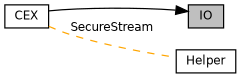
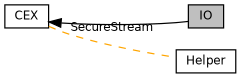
  digraph {
    rankdir=LR
    node [color=black fillcolor=white fontname=Helvetica fontsize=10 shape=box style=filled]
    edge [fontname=Helvetica fontsize=10 labelfontname=Helvetica labelfontsize=10 shape=plaintext]
    n1 [height=0.2 label=CEX width=0.4]
    n2 [fillcolor=grey75 fontcolor=black height=0.2 label=IO width=0.4]
    n3 [height=0.2 label=Helper width=0.4]
-   n2 -> n1 [dir=back style=solid]
+   n1 -> n2 [dir=back style=solid]
    n1 -> n3 [color=orange dir=none label=SecureStream style=dashed]
  }
